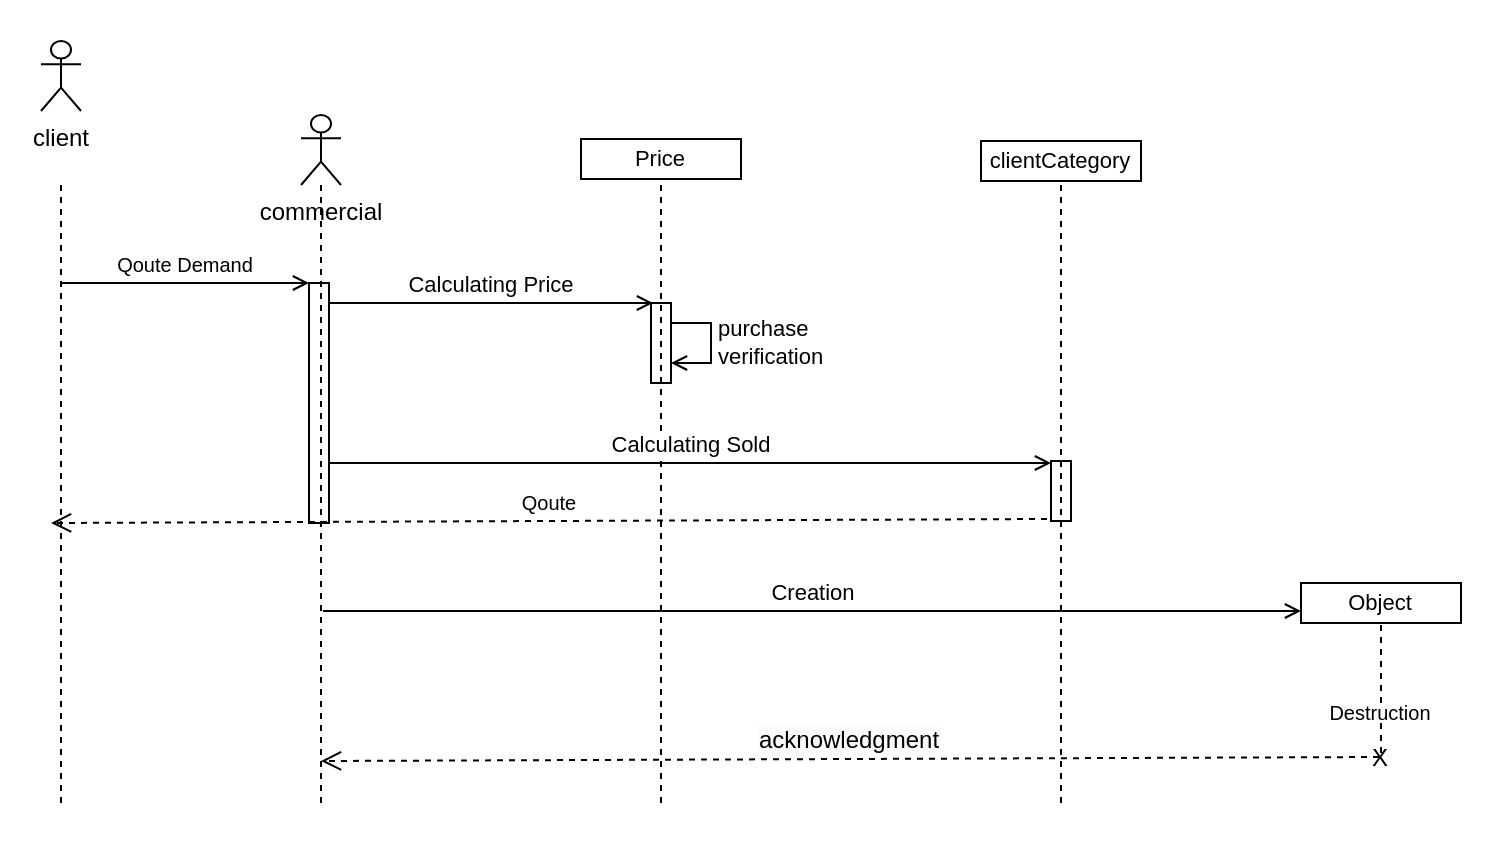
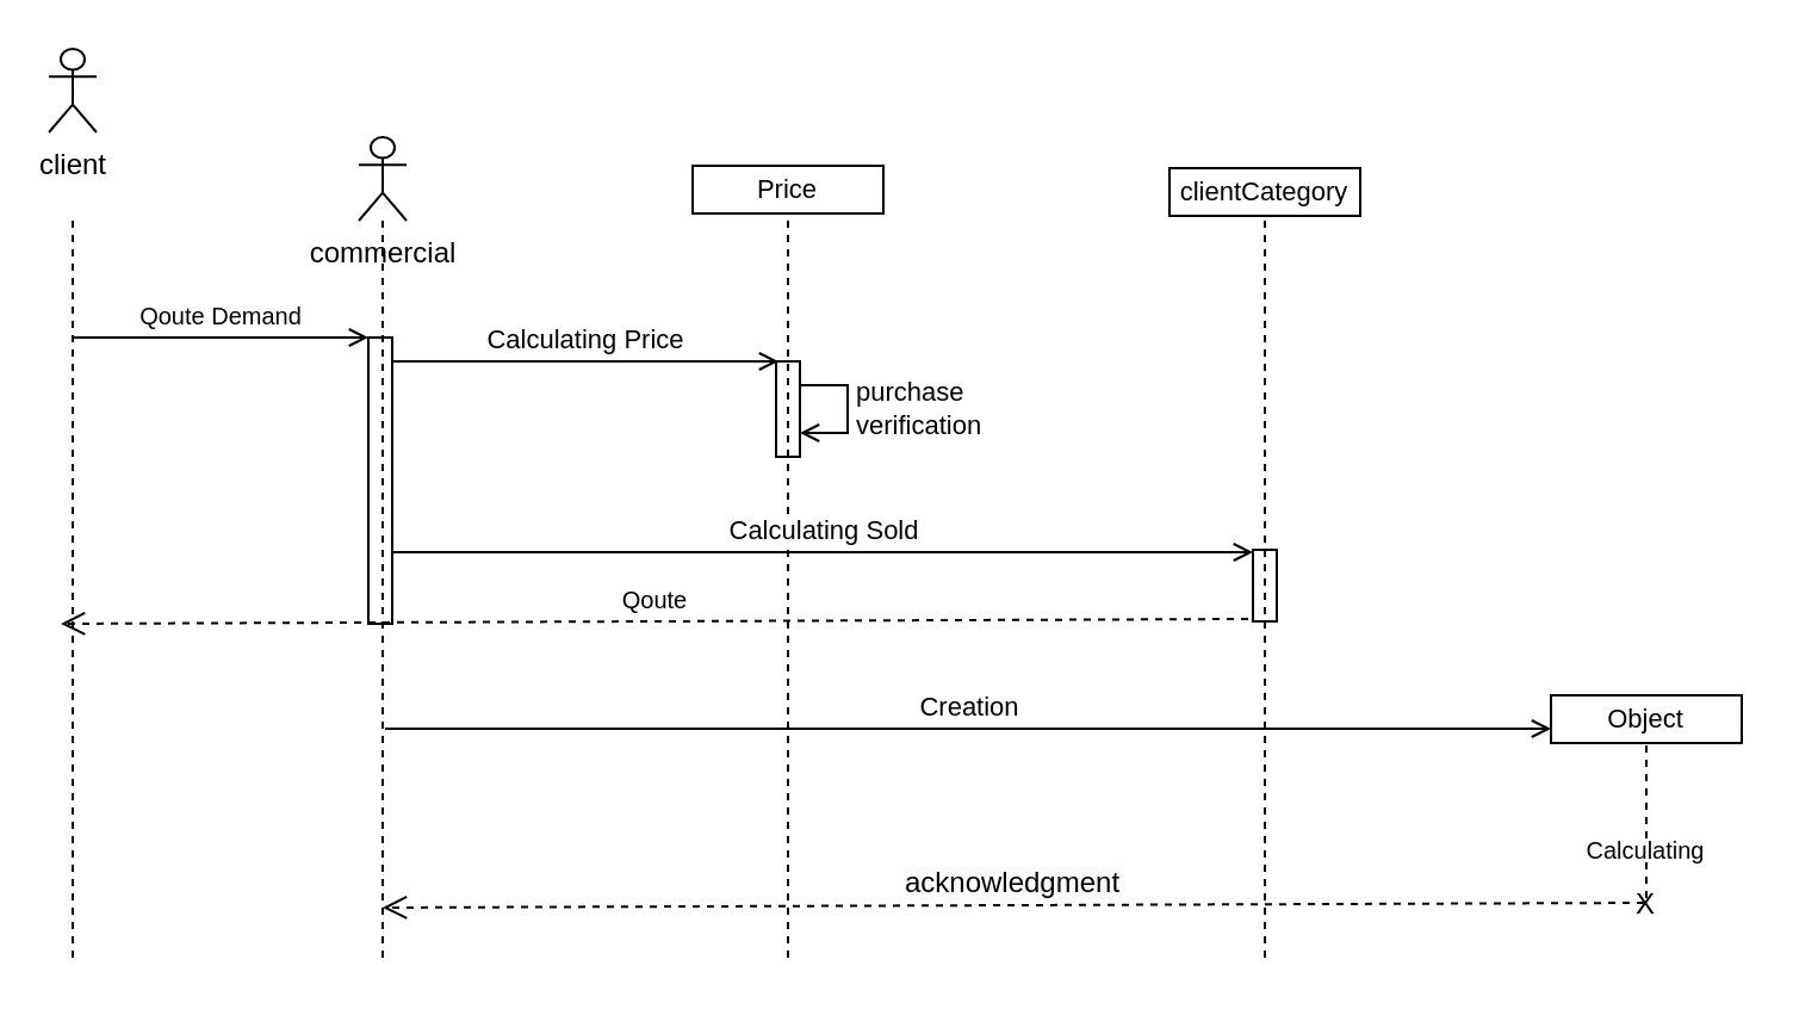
  <mxCell id="0" />
  <mxCell id="1" parent="0" />
  <mxCell id="2" value="client" style="shape=umlActor;verticalLabelPosition=bottom;verticalAlign=top;html=1;" vertex="1" parent="1"><mxGeometry x="20" y="20" width="20" height="35" as="geometry" /></mxCell>
  <mxCell id="3" value="commercial" style="shape=umlActor;verticalLabelPosition=bottom;verticalAlign=top;html=1;" vertex="1" parent="1"><mxGeometry x="150" y="57" width="20" height="35" as="geometry" /></mxCell>
  <mxCell id="4" value="&lt;span style=&quot;font-size: 11px;&quot;&gt;Price&lt;/span&gt;" style="rounded=0;whiteSpace=wrap;html=1;align=center;fillColor=none;" vertex="1" parent="1"><mxGeometry x="290" y="69" width="80" height="20" as="geometry" /></mxCell>
  <mxCell id="5" value="&lt;span style=&quot;font-size: 11px;&quot;&gt;clientCategory&lt;/span&gt;" style="rounded=0;whiteSpace=wrap;html=1;align=center;fillColor=none;" vertex="1" parent="1"><mxGeometry x="490" y="70" width="80" height="20" as="geometry" /></mxCell>
  <mxCell id="6" value="" style="endArrow=none;endSize=7;html=1;rounded=0;dashed=1;endFill=0;" edge="1" parent="1"><mxGeometry width="160" relative="1" as="geometry"><mxPoint x="30" y="401" as="sourcePoint" /><mxPoint x="30" y="91" as="targetPoint" /></mxGeometry></mxCell>
  <mxCell id="7" value="" style="endArrow=none;endSize=7;html=1;rounded=0;dashed=1;endFill=0;" edge="1" parent="1"><mxGeometry width="160" relative="1" as="geometry"><mxPoint x="160" y="401" as="sourcePoint" /><mxPoint x="160" y="91" as="targetPoint" /></mxGeometry></mxCell>
  <mxCell id="8" value="" style="rounded=0;whiteSpace=wrap;html=1;fillColor=none;connectable=0;" vertex="1" parent="1"><mxGeometry x="154" y="141" width="10" height="120" as="geometry" /></mxCell>
  <mxCell id="9" value="&lt;br&gt;&lt;div&gt;&lt;font size=&quot;1&quot;&gt;Qoute Demand&lt;/font&gt;&lt;/div&gt;" style="html=1;verticalAlign=bottom;endArrow=open;curved=0;rounded=0;endFill=0;" edge="1" parent="1"><mxGeometry relative="1" as="geometry"><mxPoint x="30" y="141" as="sourcePoint" /><mxPoint x="154" y="141" as="targetPoint" /></mxGeometry></mxCell>
  <mxCell id="10" value="" style="endArrow=none;endSize=7;html=1;rounded=0;dashed=1;endFill=0;" edge="1" parent="1"><mxGeometry width="160" relative="1" as="geometry"><mxPoint x="330" y="401" as="sourcePoint" /><mxPoint x="330" y="91" as="targetPoint" /></mxGeometry></mxCell>
  <mxCell id="11" value="" style="rounded=0;whiteSpace=wrap;html=1;fillColor=none;connectable=0;" vertex="1" parent="1"><mxGeometry x="325" y="151" width="10" height="40" as="geometry" /></mxCell>
  <mxCell id="12" value="Calculating Price" style="html=1;verticalAlign=bottom;endArrow=open;curved=0;rounded=0;endFill=0;anchorPointDirection=1;" edge="1" parent="1"><mxGeometry relative="1" as="geometry"><mxPoint x="164" y="151" as="sourcePoint" /><mxPoint x="326" y="151" as="targetPoint" /></mxGeometry></mxCell>
  <mxCell id="13" value="" style="html=1;points=[[0,0,0,0,5],[0,1,0,0,-5],[1,0,0,0,5],[1,1,0,0,-5]];perimeter=orthogonalPerimeter;outlineConnect=0;targetShapes=umlLifeline;portConstraint=eastwest;newEdgeStyle={&quot;curved&quot;:0,&quot;rounded&quot;:0};fillColor=none;connectable=0;" vertex="1" parent="1"><mxGeometry x="525" y="230" width="10" height="30" as="geometry" /></mxCell>
  <mxCell id="14" value="purchase&amp;nbsp;&lt;div&gt;verification&lt;/div&gt;" style="html=1;align=left;spacingLeft=2;endArrow=open;rounded=0;edgeStyle=orthogonalEdgeStyle;curved=0;rounded=0;endFill=0;" edge="1" parent="1"><mxGeometry relative="1" as="geometry"><mxPoint x="335" y="161" as="sourcePoint" /><Array as="points"><mxPoint x="355" y="161" /><mxPoint x="355" y="181" /></Array><mxPoint x="335" y="181" as="targetPoint" /></mxGeometry></mxCell>
  <mxCell id="15" value="" style="endArrow=none;endSize=7;html=1;rounded=0;dashed=1;endFill=0;" edge="1" parent="1"><mxGeometry width="160" relative="1" as="geometry"><mxPoint x="530" y="401" as="sourcePoint" /><mxPoint x="530" y="91" as="targetPoint" /></mxGeometry></mxCell>
  <mxCell id="16" value="Calculating Sold" style="html=1;verticalAlign=bottom;endArrow=open;curved=0;rounded=0;endFill=0;anchorPointDirection=1;" edge="1" parent="1"><mxGeometry relative="1" as="geometry"><mxPoint x="164" y="231" as="sourcePoint" /><mxPoint x="525" y="231" as="targetPoint" /></mxGeometry></mxCell>
  <mxCell id="17" value="&lt;font size=&quot;1&quot;&gt;Qoute&lt;/font&gt;" style="html=1;verticalAlign=bottom;endArrow=open;dashed=1;endSize=8;curved=0;rounded=0;exitX=0;exitY=1;exitDx=0;exitDy=-5;" edge="1" parent="1"><mxGeometry relative="1" as="geometry"><mxPoint x="25.039" y="261" as="targetPoint" /><mxPoint x="523" y="259" as="sourcePoint" /></mxGeometry></mxCell>
  <mxCell id="18" value="Creation" style="html=1;verticalAlign=bottom;endArrow=open;curved=0;rounded=0;endFill=0;anchorPointDirection=1;" edge="1" parent="1"><mxGeometry relative="1" as="geometry"><mxPoint x="161" y="305" as="sourcePoint" /><mxPoint x="650" y="305" as="targetPoint" /></mxGeometry></mxCell>
  <mxCell id="19" value="&lt;span style=&quot;font-size: 11px;&quot;&gt;Object&lt;/span&gt;" style="rounded=0;whiteSpace=wrap;html=1;align=center;fillColor=none;" vertex="1" parent="1"><mxGeometry x="650" y="291" width="80" height="20" as="geometry" /></mxCell>
  <mxCell id="20" value="" style="endArrow=none;endSize=7;html=1;rounded=0;dashed=1;endFill=0;" edge="1" parent="1" source="24"><mxGeometry width="160" relative="1" as="geometry"><mxPoint x="690" y="376" as="sourcePoint" /><mxPoint x="690" y="310" as="targetPoint" /></mxGeometry></mxCell>
  <mxCell id="21" value="X" style="text;html=1;align=center;verticalAlign=middle;whiteSpace=wrap;rounded=0;" vertex="1" parent="1"><mxGeometry x="680" y="374" width="20" height="10" as="geometry" /></mxCell>
  <mxCell id="22" value="&lt;span style=&quot;font-size: 12px; text-align: left; text-wrap: wrap; background-color: rgb(251, 251, 251);&quot;&gt;acknowledgment&lt;/span&gt;" style="html=1;verticalAlign=bottom;endArrow=open;dashed=1;endSize=8;curved=0;rounded=0;exitX=0;exitY=1;exitDx=0;exitDy=-5;" edge="1" parent="1"><mxGeometry relative="1" as="geometry"><mxPoint x="160" y="380" as="targetPoint" /><mxPoint x="689" y="378" as="sourcePoint" /></mxGeometry></mxCell>
  <mxCell id="23" value="" style="endArrow=none;endSize=7;html=1;rounded=0;dashed=1;endFill=0;" edge="1" parent="1" target="24"><mxGeometry width="160" relative="1" as="geometry"><mxPoint x="690" y="376" as="sourcePoint" /><mxPoint x="690" y="310" as="targetPoint" /></mxGeometry></mxCell>
- <mxCell id="24" value="&lt;font style=&quot;font-size: 10px;&quot;&gt;Destruction&lt;/font&gt;" style="text;html=1;align=center;verticalAlign=middle;whiteSpace=wrap;rounded=0;" vertex="1" parent="1"><mxGeometry x="660" y="351" width="60" height="10" as="geometry" /></mxCell>
+ <mxCell id="24" value="&lt;font style=&quot;font-size: 10px;&quot;&gt;Calculating&lt;/font&gt;" style="text;html=1;align=center;verticalAlign=middle;whiteSpace=wrap;rounded=0;" vertex="1" parent="1"><mxGeometry x="660" y="351" width="60" height="10" as="geometry" /></mxCell>
